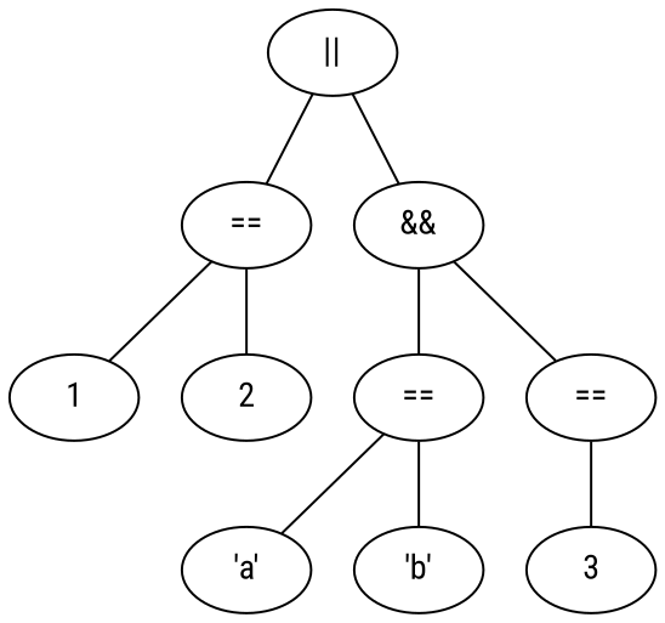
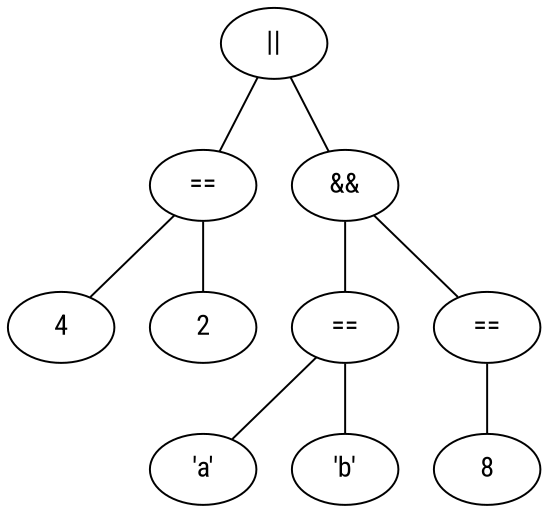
  graph {
    fontname="Roboto Condensed"
    node [fontname="Roboto Condensed"]
    edge [fontname="Roboto Condensed"]
    n1 [label="||"]
    n2 [label="=="]
    n3 [label="&&"]
-   n4 [label=1]
+   n4 [label=4]
    n5 [label=2]
    n6 [label="=="]
    n7 [label="=="]
    n8 [label="'a'"]
    n9 [label="'b'"]
-   n10 [label=3]
+   n10 [label=8]
    n1 -- n2
    n1 -- n3
    n2 -- n4
    n2 -- n5
    n3 -- n6
    n3 -- n7
    n6 -- n8
    n6 -- n9
    n7 -- n10
  }
